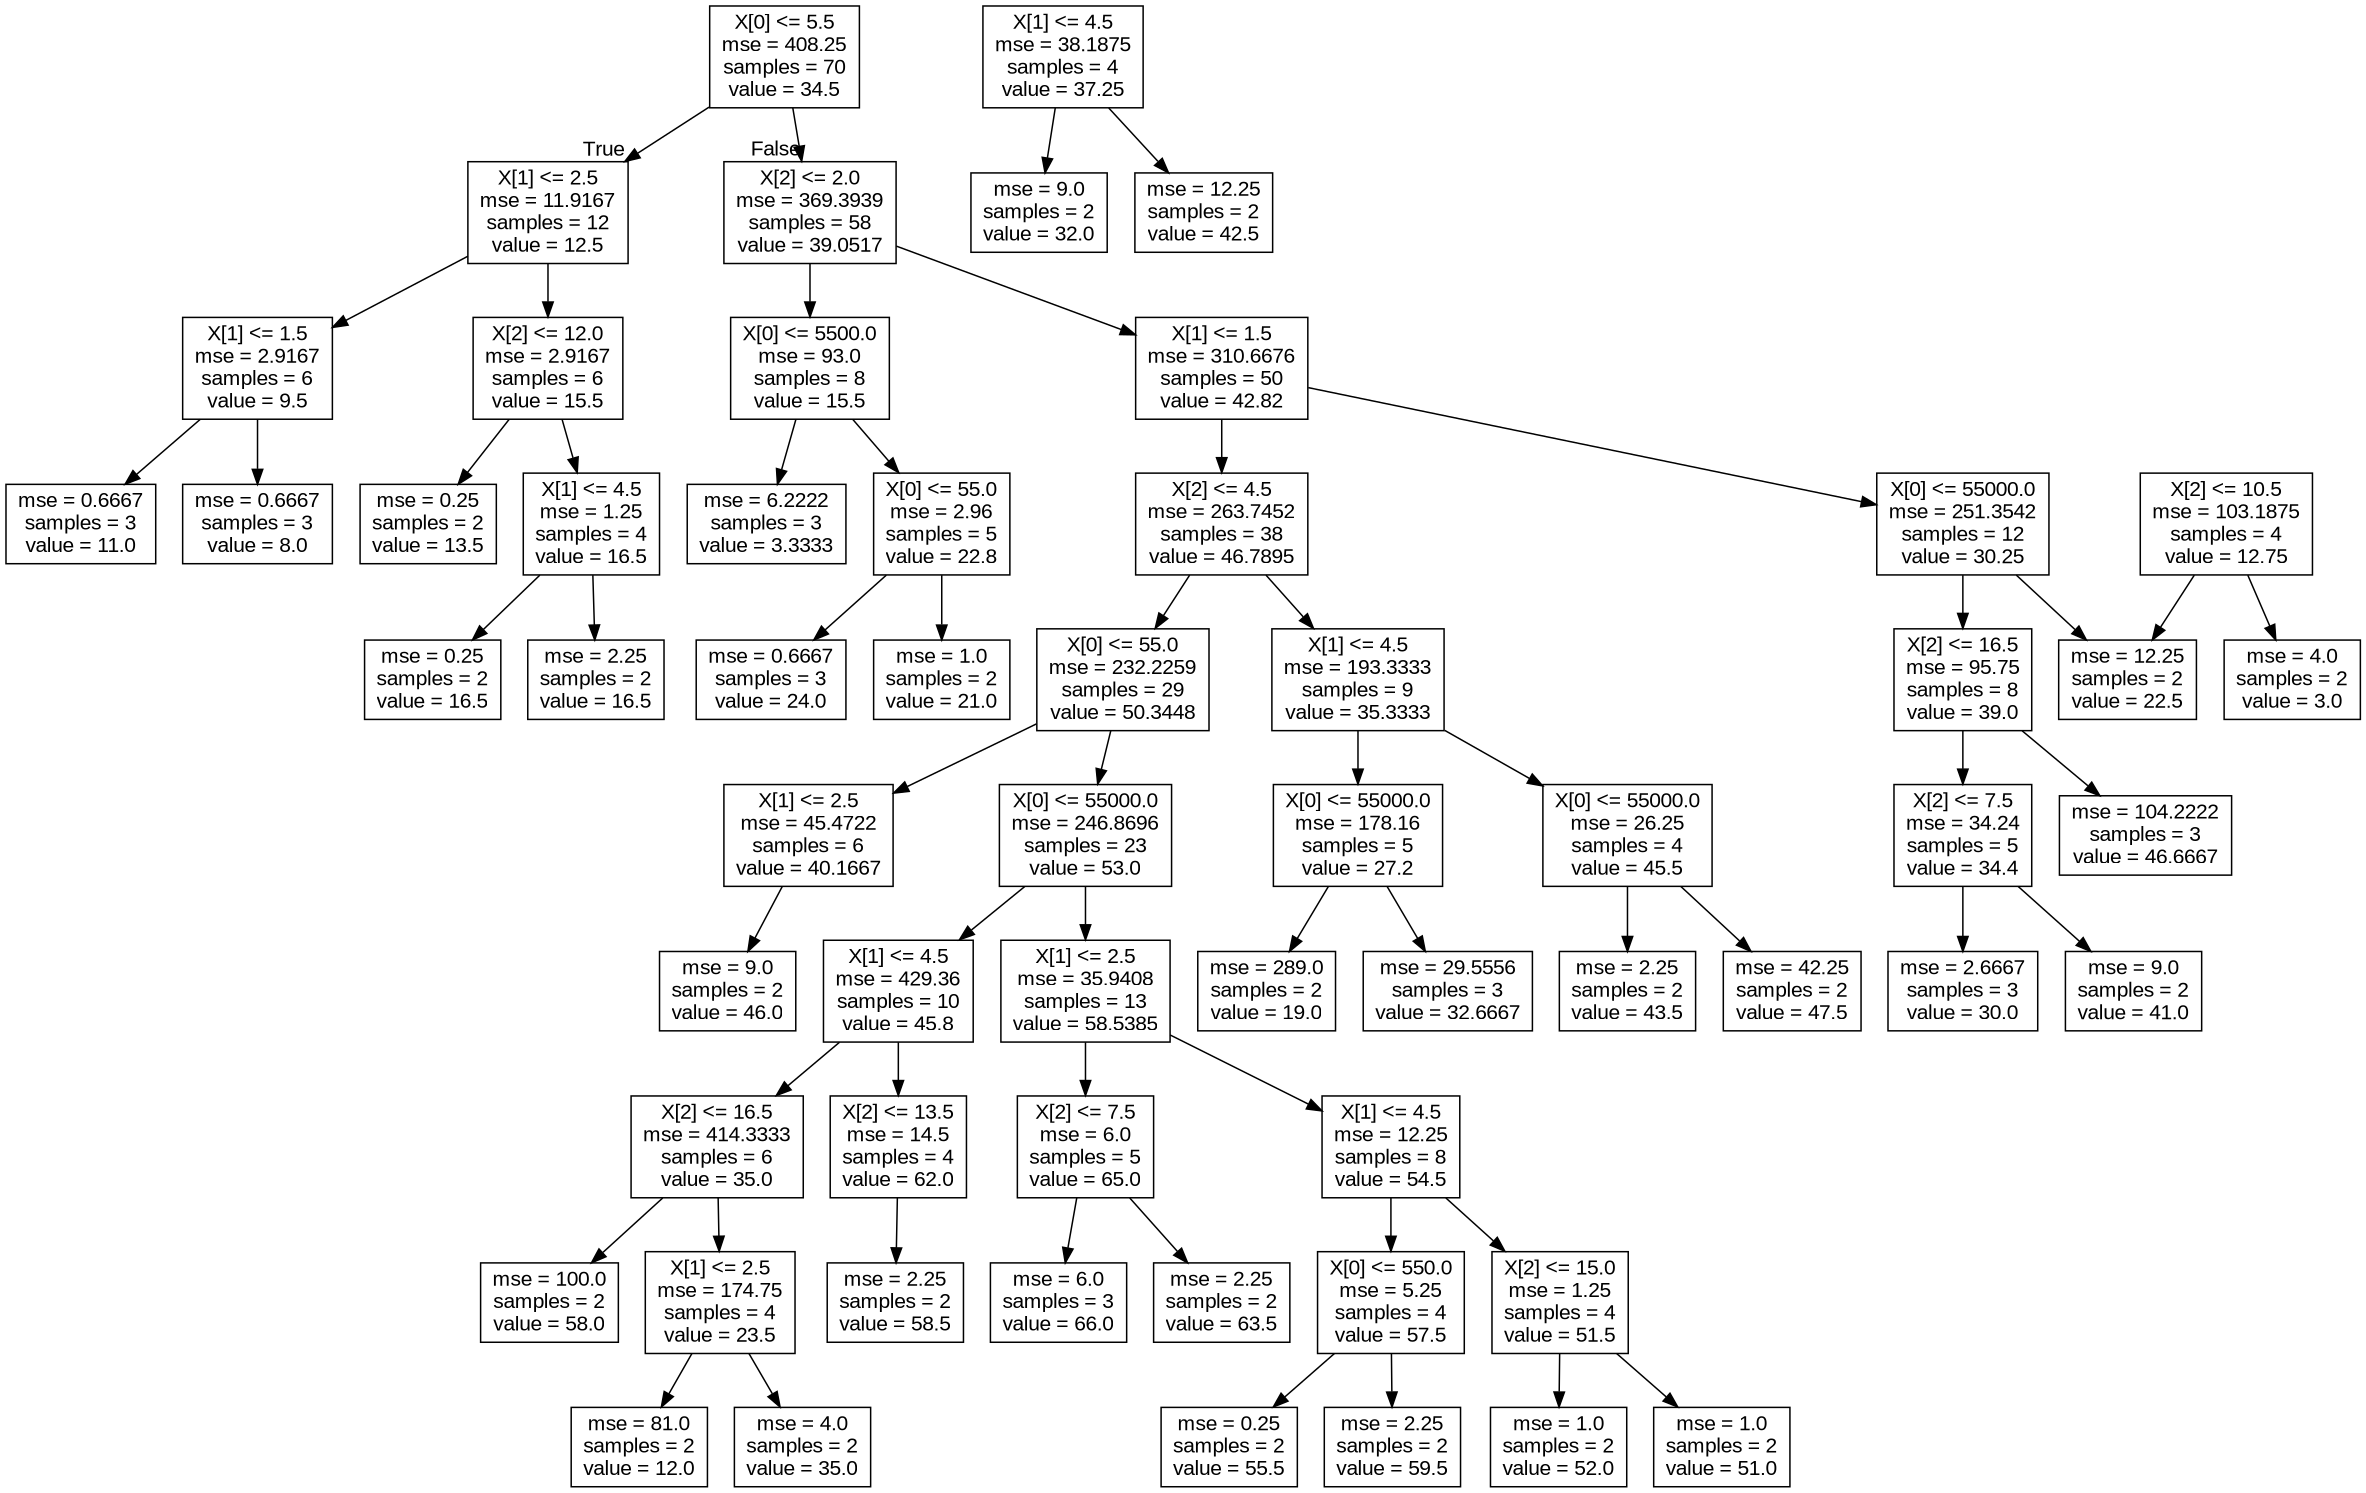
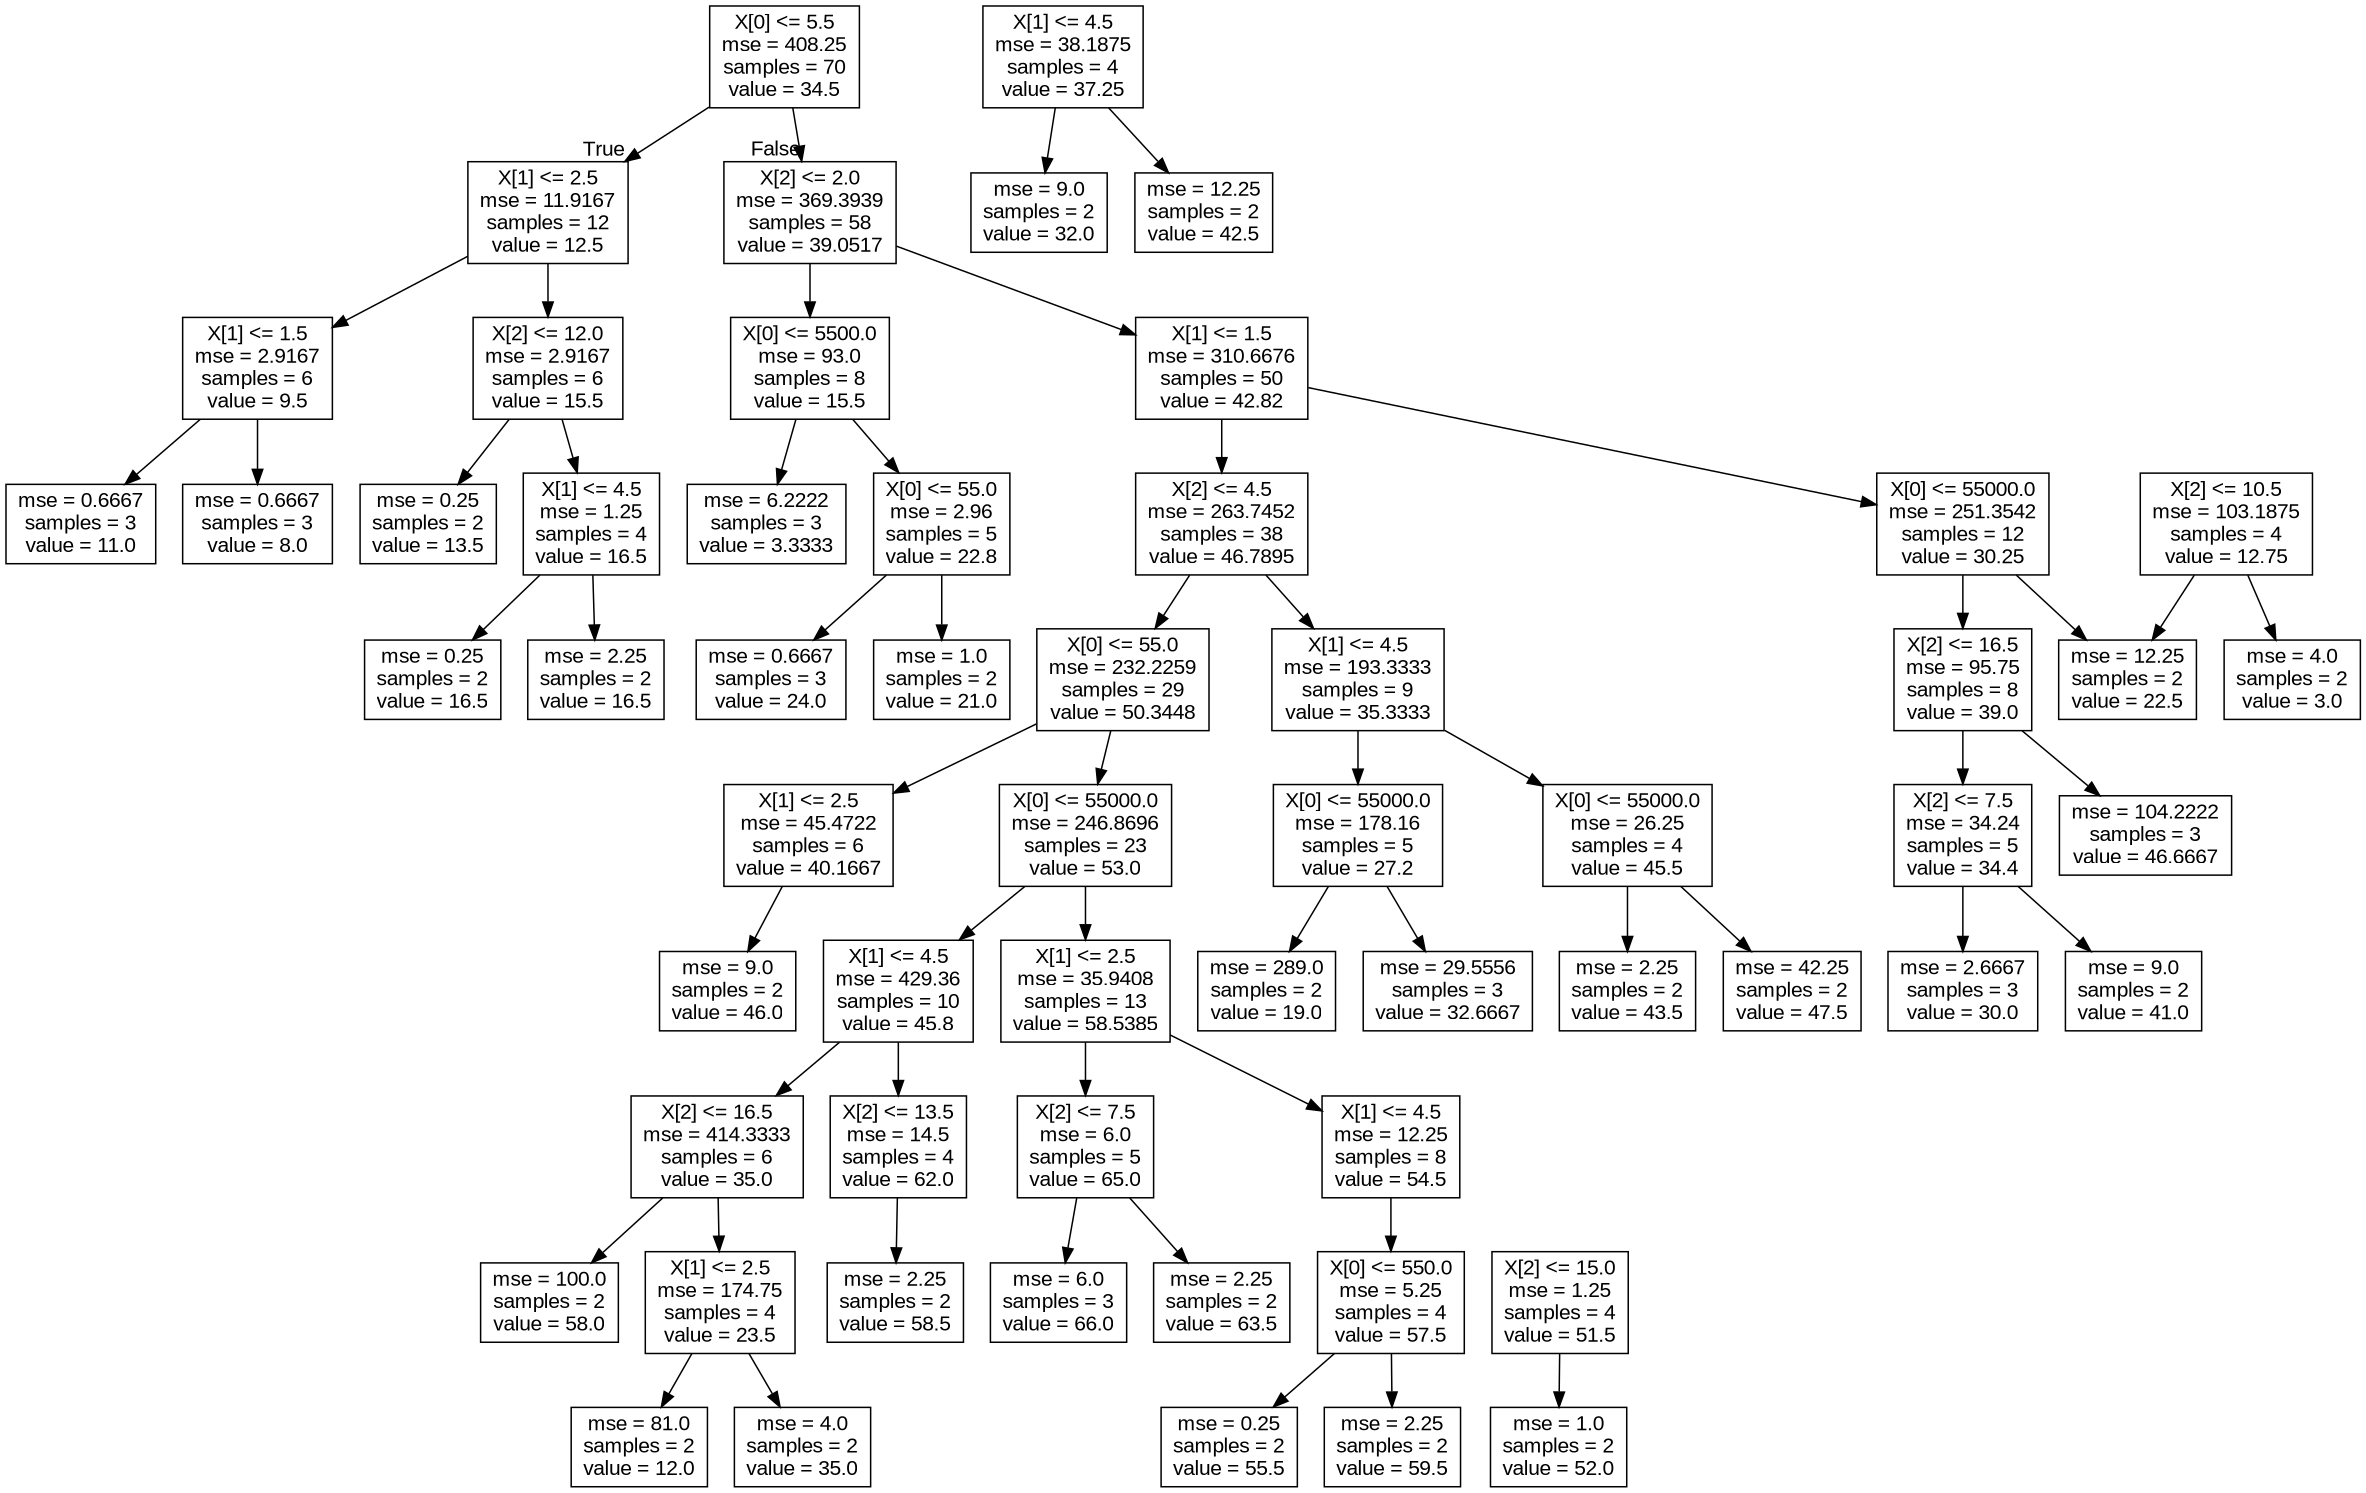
  digraph {
    fontname="Liberation Sans"
    node [fontname="Liberation Sans" shape=box]
    edge [fontname="Liberation Sans"]
    n1 [label="X[0] <= 5.5\nmse = 408.25\nsamples = 70\nvalue = 34.5"]
    n2 [label="X[1] <= 2.5\nmse = 11.9167\nsamples = 12\nvalue = 12.5"]
    n3 [label="X[2] <= 2.0\nmse = 369.3939\nsamples = 58\nvalue = 39.0517"]
    n4 [label="X[1] <= 1.5\nmse = 2.9167\nsamples = 6\nvalue = 9.5"]
    n5 [label="X[2] <= 12.0\nmse = 2.9167\nsamples = 6\nvalue = 15.5"]
    n6 [label="X[0] <= 5500.0\nmse = 93.0\nsamples = 8\nvalue = 15.5"]
    n7 [label="X[1] <= 1.5\nmse = 310.6676\nsamples = 50\nvalue = 42.82"]
    n8 [label="mse = 0.6667\nsamples = 3\nvalue = 8.0"]
    n9 [label="mse = 0.6667\nsamples = 3\nvalue = 11.0"]
    n10 [label="X[1] <= 4.5\nmse = 1.25\nsamples = 4\nvalue = 16.5"]
    n11 [label="mse = 0.25\nsamples = 2\nvalue = 13.5"]
    n12 [label="mse = 2.25\nsamples = 2\nvalue = 16.5"]
    n13 [label="mse = 0.25\nsamples = 2\nvalue = 16.5"]
    n14 [label="X[0] <= 55.0\nmse = 2.96\nsamples = 5\nvalue = 22.8"]
    n15 [label="mse = 6.2222\nsamples = 3\nvalue = 3.3333"]
    n16 [label="X[0] <= 55000.0\nmse = 251.3542\nsamples = 12\nvalue = 30.25"]
    n17 [label="X[2] <= 4.5\nmse = 263.7452\nsamples = 38\nvalue = 46.7895"]
    n18 [label="mse = 1.0\nsamples = 2\nvalue = 21.0"]
    n19 [label="mse = 0.6667\nsamples = 3\nvalue = 24.0"]
    n20 [label="X[2] <= 16.5\nmse = 95.75\nsamples = 8\nvalue = 39.0"]
    n21 [label="mse = 12.25\nsamples = 2\nvalue = 22.5"]
    n22 [label="X[1] <= 4.5\nmse = 193.3333\nsamples = 9\nvalue = 35.3333"]
    n23 [label="X[0] <= 55.0\nmse = 232.2259\nsamples = 29\nvalue = 50.3448"]
    n24 [label="X[2] <= 7.5\nmse = 34.24\nsamples = 5\nvalue = 34.4"]
    n25 [label="mse = 104.2222\nsamples = 3\nvalue = 46.6667"]
    n26 [label="X[2] <= 10.5\nmse = 103.1875\nsamples = 4\nvalue = 12.75"]
    n27 [label="mse = 4.0\nsamples = 2\nvalue = 3.0"]
    n28 [label="mse = 9.0\nsamples = 2\nvalue = 41.0"]
    n29 [label="mse = 2.6667\nsamples = 3\nvalue = 30.0"]
    n30 [label="X[0] <= 55000.0\nmse = 178.16\nsamples = 5\nvalue = 27.2"]
    n31 [label="X[0] <= 55000.0\nmse = 26.25\nsamples = 4\nvalue = 45.5"]
    n32 [label="X[1] <= 2.5\nmse = 45.4722\nsamples = 6\nvalue = 40.1667"]
    n33 [label="X[0] <= 55000.0\nmse = 246.8696\nsamples = 23\nvalue = 53.0"]
    n34 [label="mse = 29.5556\nsamples = 3\nvalue = 32.6667"]
    n35 [label="mse = 289.0\nsamples = 2\nvalue = 19.0"]
    n36 [label="mse = 42.25\nsamples = 2\nvalue = 47.5"]
    n37 [label="mse = 2.25\nsamples = 2\nvalue = 43.5"]
    n38 [label="mse = 9.0\nsamples = 2\nvalue = 46.0"]
    n39 [label="X[1] <= 2.5\nmse = 35.9408\nsamples = 13\nvalue = 58.5385"]
    n40 [label="X[1] <= 4.5\nmse = 429.36\nsamples = 10\nvalue = 45.8"]
    n41 [label="X[1] <= 4.5\nmse = 38.1875\nsamples = 4\nvalue = 37.25"]
    n42 [label="mse = 9.0\nsamples = 2\nvalue = 32.0"]
    n43 [label="mse = 12.25\nsamples = 2\nvalue = 42.5"]
    n44 [label="X[2] <= 7.5\nmse = 6.0\nsamples = 5\nvalue = 65.0"]
    n45 [label="X[1] <= 4.5\nmse = 12.25\nsamples = 8\nvalue = 54.5"]
    n46 [label="X[2] <= 16.5\nmse = 414.3333\nsamples = 6\nvalue = 35.0"]
    n47 [label="X[2] <= 13.5\nmse = 14.5\nsamples = 4\nvalue = 62.0"]
    n48 [label="mse = 2.25\nsamples = 2\nvalue = 63.5"]
    n49 [label="mse = 6.0\nsamples = 3\nvalue = 66.0"]
    n50 [label="X[2] <= 15.0\nmse = 1.25\nsamples = 4\nvalue = 51.5"]
    n51 [label="X[0] <= 550.0\nmse = 5.25\nsamples = 4\nvalue = 57.5"]
    n52 [label="mse = 1.0\nsamples = 2\nvalue = 52.0"]
-   n53 [label="mse = 1.0\nsamples = 2\nvalue = 51.0"]
    n54 [label="mse = 0.25\nsamples = 2\nvalue = 55.5"]
    n55 [label="mse = 2.25\nsamples = 2\nvalue = 59.5"]
    n56 [label="X[1] <= 2.5\nmse = 174.75\nsamples = 4\nvalue = 23.5"]
    n57 [label="mse = 100.0\nsamples = 2\nvalue = 58.0"]
    n58 [label="mse = 2.25\nsamples = 2\nvalue = 58.5"]
    n59 [label="mse = 81.0\nsamples = 2\nvalue = 12.0"]
    n60 [label="mse = 4.0\nsamples = 2\nvalue = 35.0"]
    n1 -> n2 [headlabel=True labelangle=45 labeldistance=2.5]
    n1 -> n3 [headlabel=False labelangle=-45 labeldistance=2.5]
    n2 -> n4
    n2 -> n5
    n3 -> n6
    n3 -> n7
    n4 -> n8
    n4 -> n9
    n5 -> n10
    n5 -> n11
    n6 -> n14
    n6 -> n15
    n7 -> n16
    n7 -> n17
    n10 -> n12
    n10 -> n13
    n14 -> n18
    n14 -> n19
    n16 -> n20
    n16 -> n21
    n17 -> n22
    n17 -> n23
    n20 -> n24
    n20 -> n25
    n22 -> n30
    n22 -> n31
    n23 -> n32
    n23 -> n33
    n24 -> n28
    n24 -> n29
    n26 -> n21
    n26 -> n27
    n30 -> n34
    n30 -> n35
    n31 -> n36
    n31 -> n37
    n32 -> n38
    n33 -> n39
    n33 -> n40
    n39 -> n44
    n39 -> n45
    n40 -> n46
    n40 -> n47
    n41 -> n42
    n41 -> n43
    n44 -> n48
    n44 -> n49
-   n45 -> n50
    n45 -> n51
    n46 -> n56
    n46 -> n57
    n47 -> n58
    n50 -> n52
-   n50 -> n53
    n51 -> n54
    n51 -> n55
    n56 -> n59
    n56 -> n60
  }
